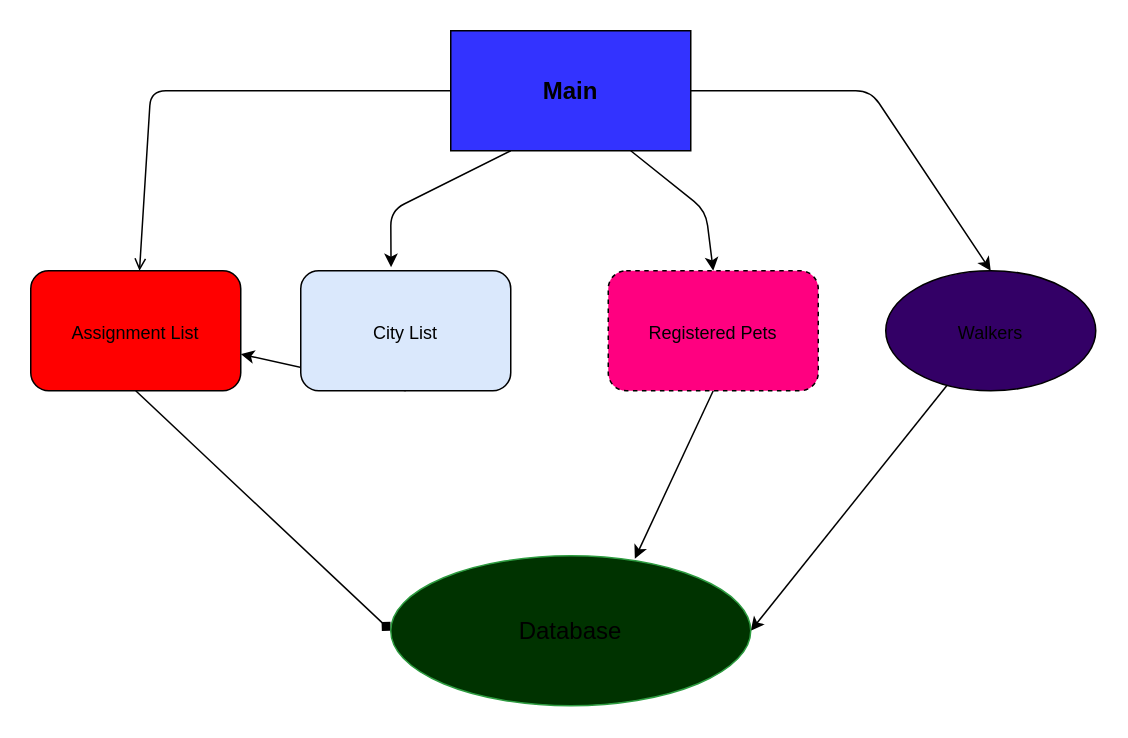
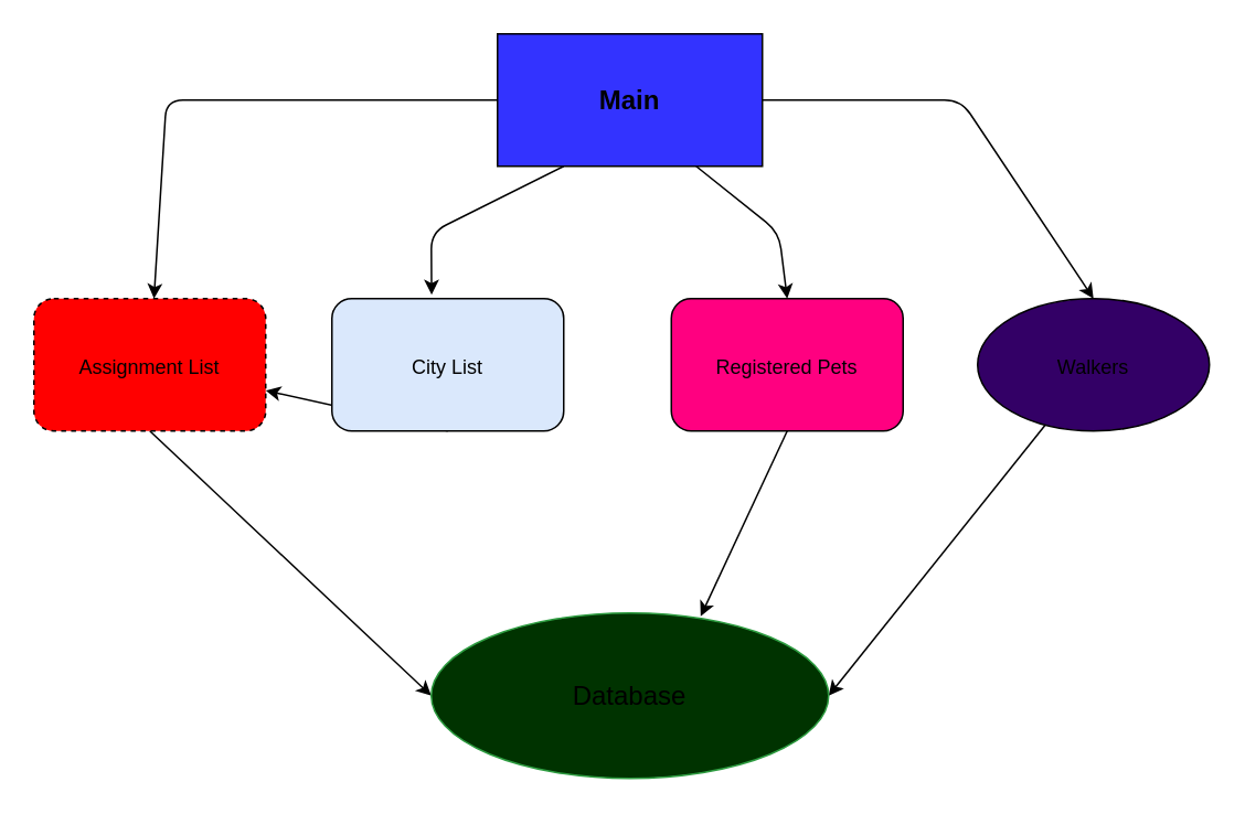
  <mxCell id="0" />
  <mxCell id="1" parent="0" />
- <mxCell id="2" style="edgeStyle=none;html=1;fontSize=18;endArrow=open;" parent="1" source="6" target="8" edge="1"><mxGeometry relative="1" as="geometry"><Array as="points"><mxPoint x="100" y="60" /></Array></mxGeometry></mxCell>
+ <mxCell id="2" style="edgeStyle=none;html=1;fontSize=18;" parent="1" source="6" target="8" edge="1"><mxGeometry relative="1" as="geometry"><Array as="points"><mxPoint x="100" y="60" /></Array></mxGeometry></mxCell>
  <mxCell id="3" style="edgeStyle=none;html=1;exitX=0.25;exitY=1;exitDx=0;exitDy=0;entryX=0.43;entryY=-0.03;entryDx=0;entryDy=0;entryPerimeter=0;" edge="1" parent="1" source="6" target="10"><mxGeometry relative="1" as="geometry"><Array as="points"><mxPoint x="260" y="140" /></Array></mxGeometry></mxCell>
  <mxCell id="4" style="edgeStyle=none;html=1;exitX=0.75;exitY=1;exitDx=0;exitDy=0;entryX=0.5;entryY=0;entryDx=0;entryDy=0;" edge="1" parent="1" source="6" target="12"><mxGeometry relative="1" as="geometry"><Array as="points"><mxPoint x="470" y="140" /></Array></mxGeometry></mxCell>
  <mxCell id="5" style="edgeStyle=none;html=1;exitX=1;exitY=0.5;exitDx=0;exitDy=0;entryX=0.5;entryY=0;entryDx=0;entryDy=0;" edge="1" parent="1" source="6" target="14"><mxGeometry relative="1" as="geometry"><Array as="points"><mxPoint x="580" y="60" /></Array></mxGeometry></mxCell>
  <mxCell id="6" value="&lt;font size=&quot;3&quot;&gt;&lt;b&gt;Main&lt;/b&gt;&lt;/font&gt;" style="rounded=0;whiteSpace=wrap;html=1;fillColor=#3333FF;" parent="1" vertex="1"><mxGeometry x="300" y="20" width="160" height="80" as="geometry" /></mxCell>
- <mxCell id="7" style="edgeStyle=none;html=1;exitX=0.5;exitY=1;exitDx=0;exitDy=0;entryX=0;entryY=0.5;entryDx=0;entryDy=0;endArrow=diamond;" edge="1" parent="1" source="8" target="15"><mxGeometry relative="1" as="geometry" /></mxCell>
- <mxCell id="8" value="&lt;span style=&quot;font-size: 12px;&quot;&gt;Assignment List&lt;/span&gt;" style="rounded=1;whiteSpace=wrap;html=1;fontSize=18;fillColor=#FF0000;" parent="1" vertex="1"><mxGeometry x="20" y="180" width="140" height="80" as="geometry" /></mxCell>
+ <mxCell id="7" style="edgeStyle=none;html=1;exitX=0.5;exitY=1;exitDx=0;exitDy=0;entryX=0;entryY=0.5;entryDx=0;entryDy=0;" edge="1" parent="1" source="8" target="15"><mxGeometry relative="1" as="geometry" /></mxCell>
+ <mxCell id="8" value="&lt;span style=&quot;font-size: 12px;&quot;&gt;Assignment List&lt;/span&gt;" style="rounded=1;whiteSpace=wrap;html=1;fontSize=18;fillColor=#FF0000;dashed=1;" parent="1" vertex="1"><mxGeometry x="20" y="180" width="140" height="80" as="geometry" /></mxCell>
  <mxCell id="9" style="edgeStyle=none;html=1;exitX=0.5;exitY=1;exitDx=0;exitDy=0;" edge="1" parent="1" source="10" target="8"><mxGeometry relative="1" as="geometry" /></mxCell>
  <mxCell id="10" value="&lt;span style=&quot;font-size: 12px;&quot;&gt;City List&lt;/span&gt;" style="rounded=1;whiteSpace=wrap;html=1;fontSize=18;fillColor=#dae8fc;" parent="1" vertex="1"><mxGeometry x="200" y="180" width="140" height="80" as="geometry" /></mxCell>
  <mxCell id="11" style="edgeStyle=none;html=1;exitX=0.5;exitY=1;exitDx=0;exitDy=0;entryX=0.678;entryY=0.02;entryDx=0;entryDy=0;entryPerimeter=0;" edge="1" parent="1" source="12" target="15"><mxGeometry relative="1" as="geometry" /></mxCell>
- <mxCell id="12" value="&lt;span style=&quot;font-size: 12px;&quot;&gt;Registered Pets&lt;/span&gt;" style="rounded=1;whiteSpace=wrap;html=1;fontSize=18;fillColor=#FF0080;dashed=1;" parent="1" vertex="1"><mxGeometry x="405" y="180" width="140" height="80" as="geometry" /></mxCell>
+ <mxCell id="12" value="&lt;span style=&quot;font-size: 12px;&quot;&gt;Registered Pets&lt;/span&gt;" style="rounded=1;whiteSpace=wrap;html=1;fontSize=18;fillColor=#FF0080;" parent="1" vertex="1"><mxGeometry x="405" y="180" width="140" height="80" as="geometry" /></mxCell>
  <mxCell id="13" style="edgeStyle=none;html=1;entryX=1;entryY=0.5;entryDx=0;entryDy=0;" edge="1" parent="1" source="14" target="15"><mxGeometry relative="1" as="geometry" /></mxCell>
  <mxCell id="14" value="&lt;span style=&quot;font-size: 12px;&quot;&gt;Walkers&lt;/span&gt;" style="ellipse;whiteSpace=wrap;html=1;fontSize=18;fillColor=#330066;" parent="1" vertex="1"><mxGeometry x="590" y="180" width="140" height="80" as="geometry" /></mxCell>
  <mxCell id="15" value="&lt;font size=&quot;3&quot;&gt;Database&lt;/font&gt;" style="ellipse;whiteSpace=wrap;html=1;fontSize=12;fillColor=#003300;strokeColor=#2D9C40;" parent="1" vertex="1"><mxGeometry x="260" y="370" width="240" height="100" as="geometry" /></mxCell>
